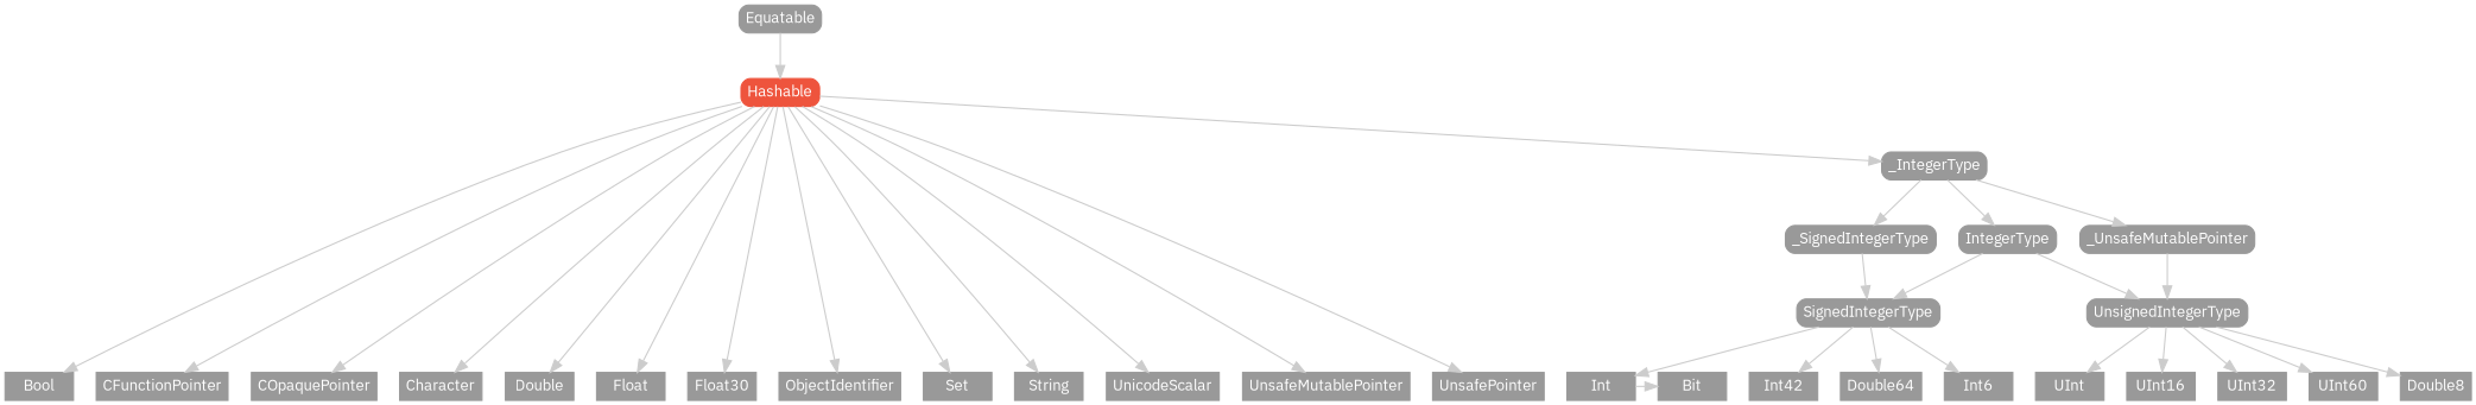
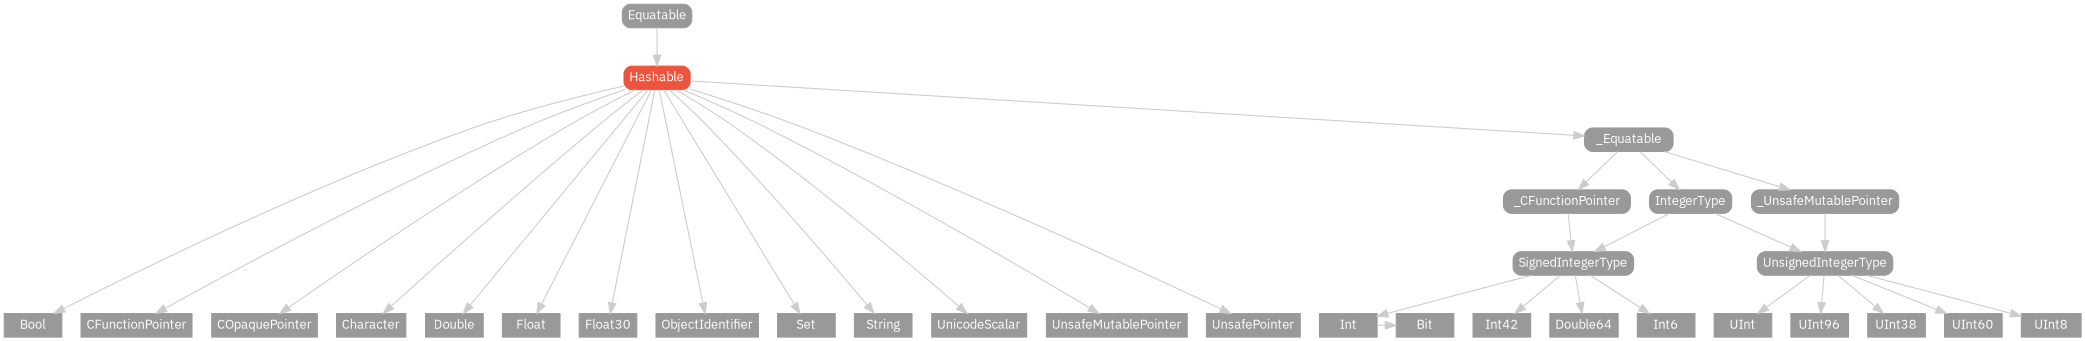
  strict digraph {
    fontname="IBM Plex Sans"
    node [color="#999999" fillcolor="#999999" fontcolor=white fontname="IBM Plex Sans" fontsize=12 margin="0.07,0.05" shape=box style=filled]
    edge [color="#cccccc" fontname="IBM Plex Sans"]
    Bit [height=0.3]
    Bool [height=0.3]
    CFunctionPointer [height=0.3]
    COpaquePointer [height=0.3]
    Character [height=0.3]
    Double [height=0.3]
    Float [height=0.3]
    n8 [height=0.3 label=Float30]
    Int [height=0.3]
    n10 [height=0.3 label=Int42]
    n11 [height=0.3 label=Double64]
    n12 [height=0.3 label=Int6]
    ObjectIdentifier [height=0.3]
    Set [height=0.3]
    String [height=0.3]
    UInt [height=0.3]
-   UInt16 [height=0.3]
-   UInt32 [height=0.3]
+   UInt16 [height=0.3 label=UInt96]
+   UInt32 [height=0.3 label=UInt38]
    n19 [height=0.3 label=UInt60]
-   UInt8 [height=0.3 label=Double8]
+   UInt8 [height=0.3]
    UnicodeScalar [height=0.3]
    UnsafeMutablePointer [height=0.3]
    UnsafePointer [height=0.3]
    Equatable [height=0.3 style="filled,rounded"]
    Hashable [color="#ee543d" fillcolor="#ee543d" height=0.3 style="filled,rounded"]
-   _IntegerType [height=0.3 style="filled,rounded"]
+   _IntegerType [height=0.3 style="filled,rounded" label=_Equatable]
    IntegerType [height=0.3 style="filled,rounded"]
-   _SignedIntegerType [height=0.3 style="filled,rounded"]
+   _SignedIntegerType [height=0.3 style="filled,rounded" label=_CFunctionPointer]
    n29 [height=0.3 label=_UnsafeMutablePointer style="filled,rounded"]
    SignedIntegerType [height=0.3 style="filled,rounded"]
    UnsignedIntegerType [height=0.3 style="filled,rounded"]
    subgraph sub_1 {
      rank=max
      Bit
      Bool
      CFunctionPointer
      COpaquePointer
      Character
      Double
      Float
      n8
      Int
      n10
      n11
      n12
      ObjectIdentifier
      Set
      String
      UInt
      UInt16
      UInt32
      n19
      UInt8
      UnicodeScalar
      UnsafeMutablePointer
      UnsafePointer
    }
    Int -> Bit
    Equatable -> Hashable
    Hashable -> Bool
    Hashable -> CFunctionPointer
    Hashable -> COpaquePointer
    Hashable -> Character
    Hashable -> Double
    Hashable -> Float
    Hashable -> n8
    Hashable -> ObjectIdentifier
    Hashable -> Set
    Hashable -> String
    Hashable -> UnicodeScalar
    Hashable -> UnsafeMutablePointer
    Hashable -> UnsafePointer
    Hashable -> _IntegerType
    _IntegerType -> IntegerType
    _IntegerType -> _SignedIntegerType
    _IntegerType -> n29
    IntegerType -> SignedIntegerType
    IntegerType -> UnsignedIntegerType
    _SignedIntegerType -> SignedIntegerType
    n29 -> UnsignedIntegerType
    SignedIntegerType -> Int
    SignedIntegerType -> n10
    SignedIntegerType -> n11
    SignedIntegerType -> n12
    UnsignedIntegerType -> UInt
    UnsignedIntegerType -> UInt16
    UnsignedIntegerType -> UInt32
    UnsignedIntegerType -> n19
    UnsignedIntegerType -> UInt8
  }
